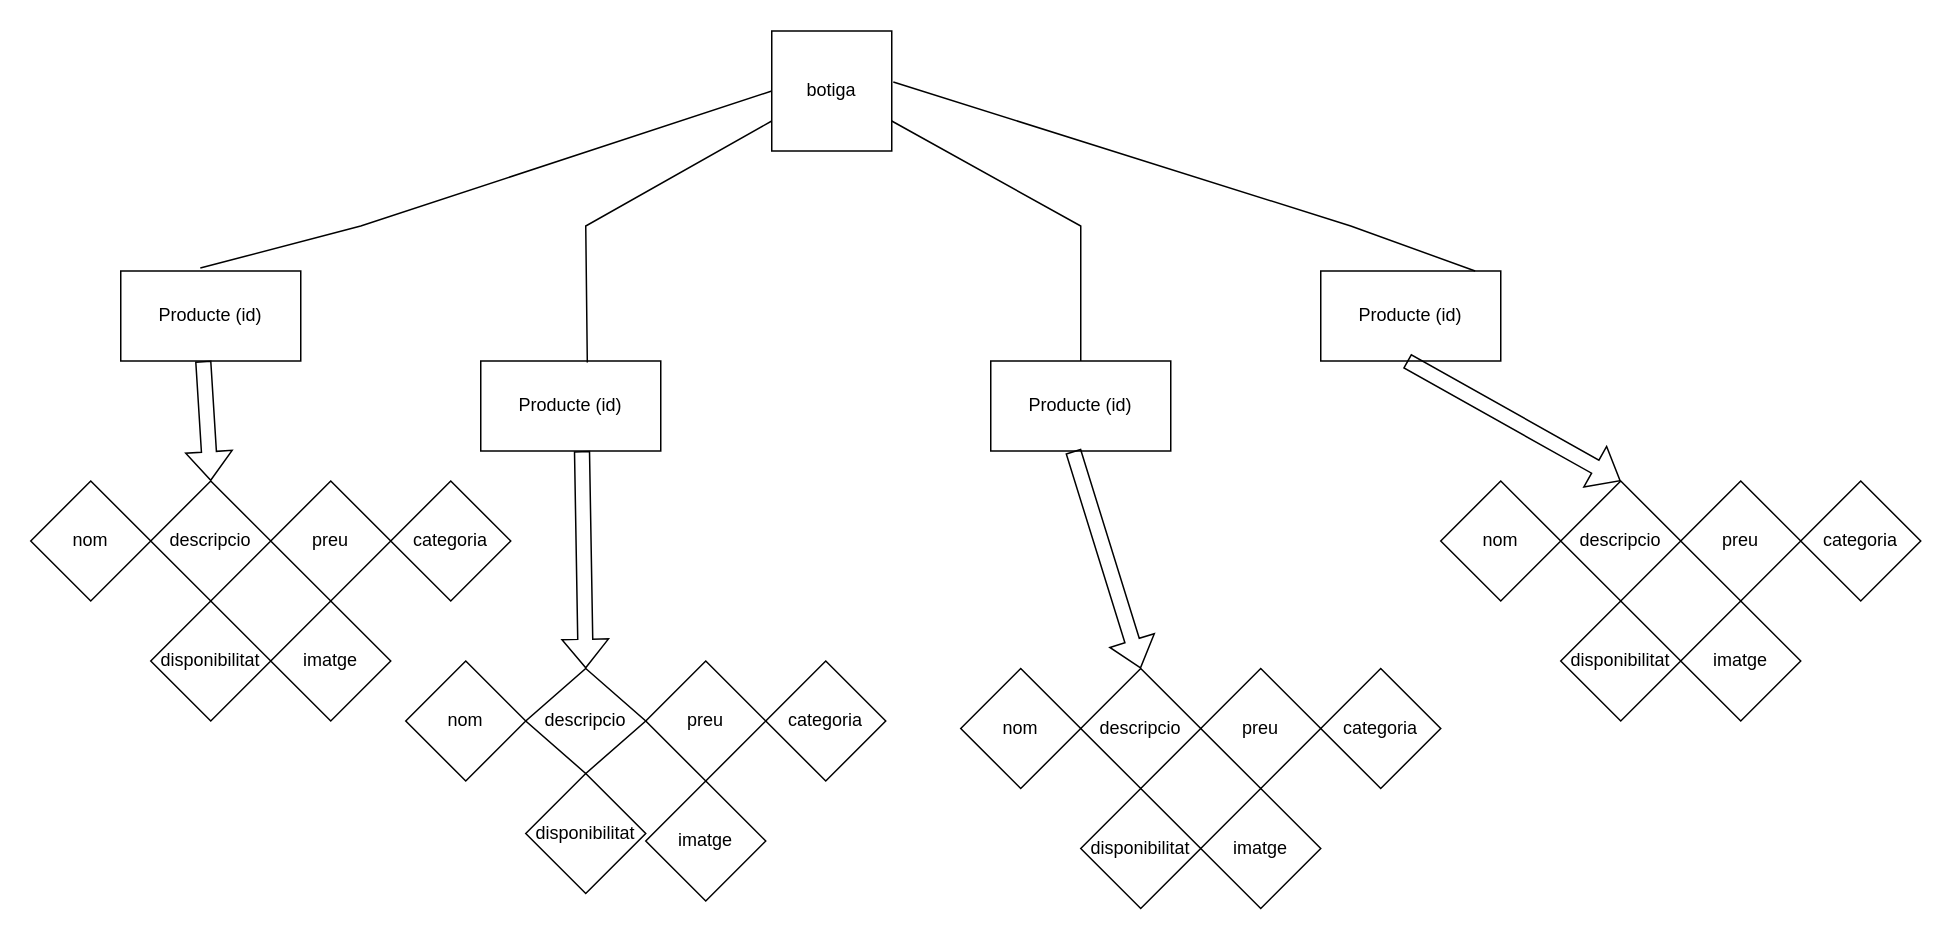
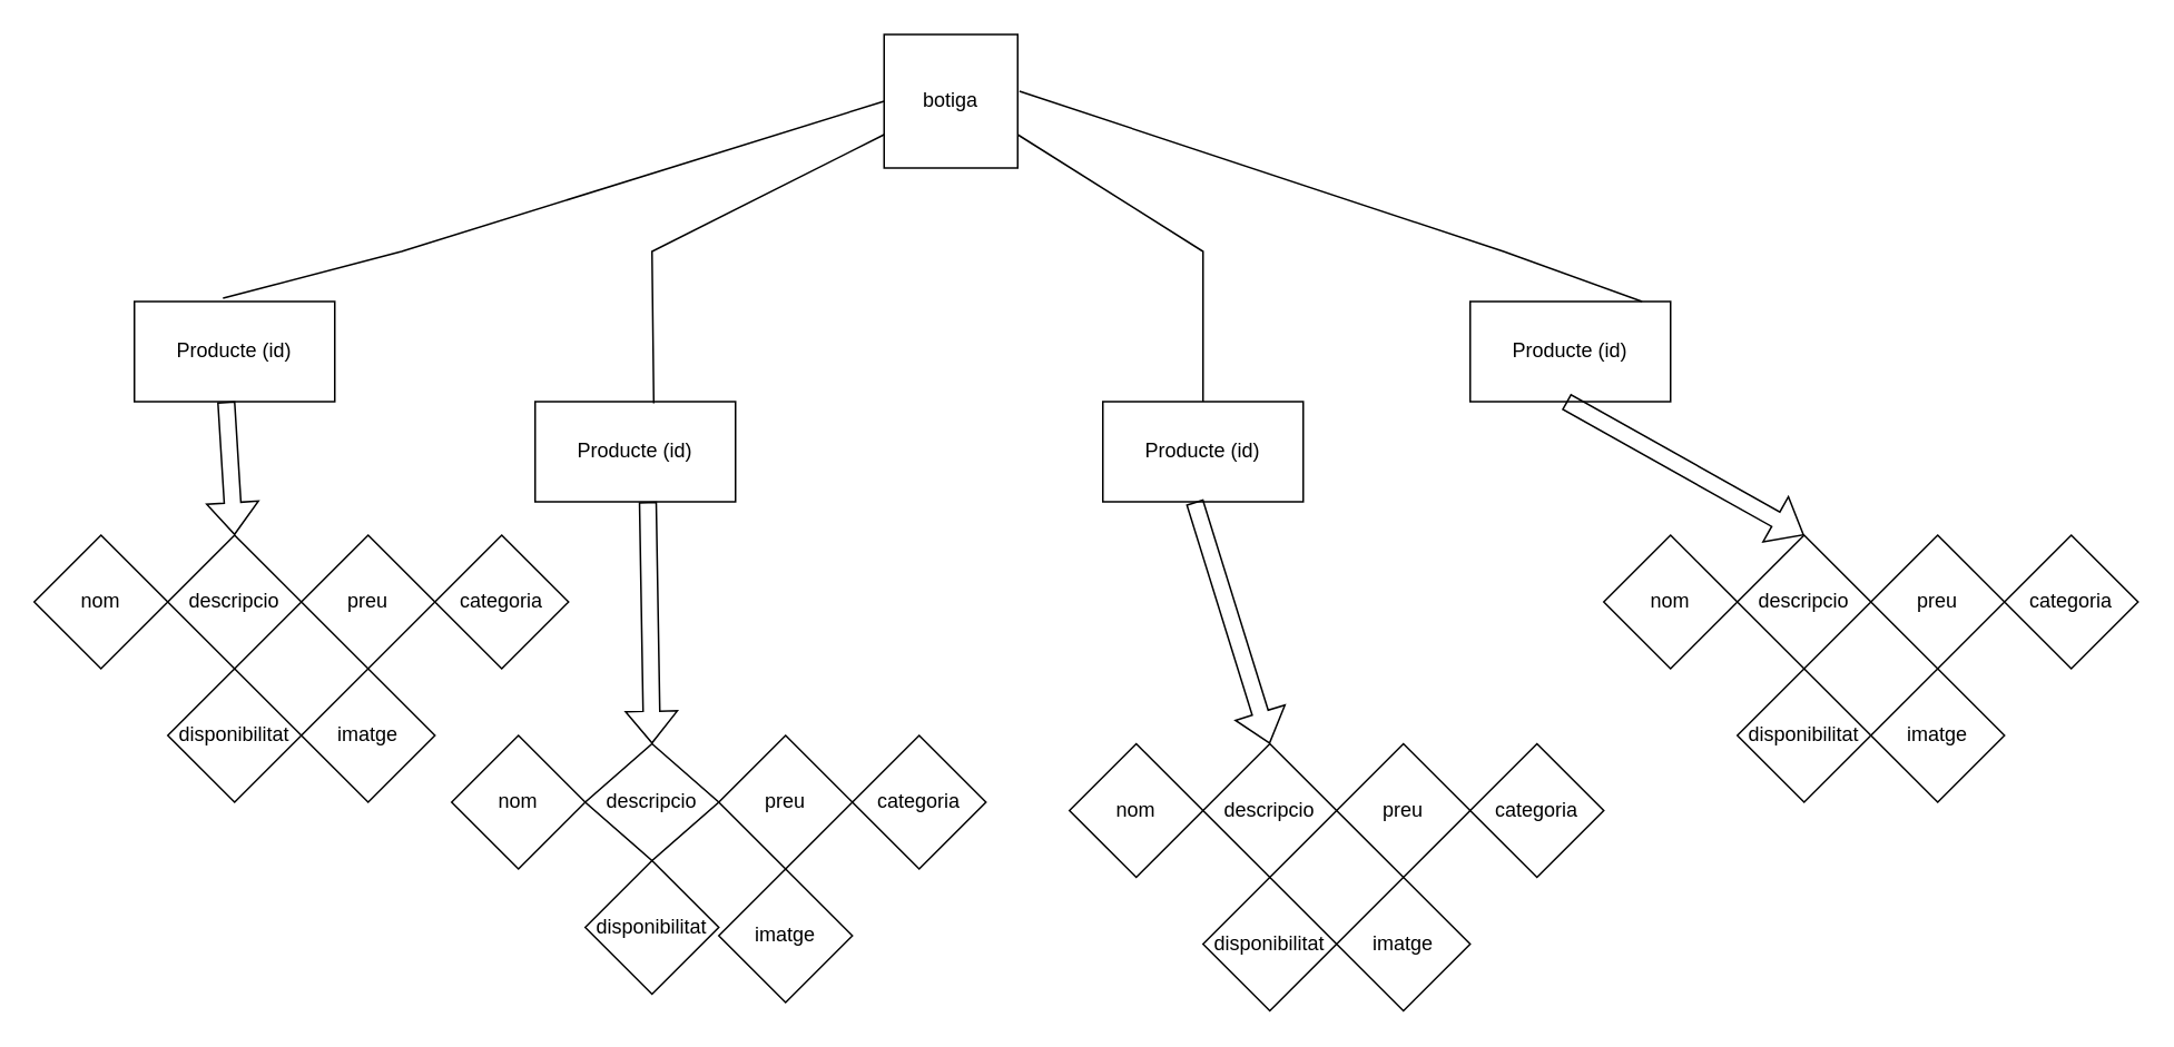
  <mxCell id="0" />
  <mxCell id="1" parent="0" />
  <mxCell id="2" value="Producte (id)" style="rounded=0;whiteSpace=wrap;html=1;" vertex="1" parent="1"><mxGeometry x="80" y="180" width="120" height="60" as="geometry" /></mxCell>
- <mxCell id="3" value="botiga" style="whiteSpace=wrap;html=1;aspect=fixed;" vertex="1" parent="1"><mxGeometry x="514" y="20" width="80" height="80" as="geometry" /></mxCell>
+ <mxCell id="3" value="botiga" style="whiteSpace=wrap;html=1;aspect=fixed;" vertex="1" parent="1"><mxGeometry x="529" y="20" width="80" height="80" as="geometry" /></mxCell>
  <mxCell id="4" value="Producte (id)" style="rounded=0;whiteSpace=wrap;html=1;" vertex="1" parent="1"><mxGeometry x="660" y="240" width="120" height="60" as="geometry" /></mxCell>
  <mxCell id="5" value="Producte (id)" style="rounded=0;whiteSpace=wrap;html=1;" vertex="1" parent="1"><mxGeometry x="880" y="180" width="120" height="60" as="geometry" /></mxCell>
  <mxCell id="6" value="Producte (id)" style="rounded=0;whiteSpace=wrap;html=1;" vertex="1" parent="1"><mxGeometry x="320" y="240" width="120" height="60" as="geometry" /></mxCell>
  <mxCell id="7" value="" style="endArrow=none;html=1;rounded=0;entryX=0;entryY=0.5;entryDx=0;entryDy=0;exitX=0.442;exitY=-0.033;exitDx=0;exitDy=0;exitPerimeter=0;" edge="1" parent="1" source="2" target="3"><mxGeometry width="50" height="50" relative="1" as="geometry"><mxPoint x="210" y="180" as="sourcePoint" /><mxPoint x="510" y="60" as="targetPoint" /><Array as="points"><mxPoint x="240" y="150" /></Array></mxGeometry></mxCell>
  <mxCell id="8" value="" style="endArrow=none;html=1;rounded=0;entryX=1.013;entryY=0.425;entryDx=0;entryDy=0;entryPerimeter=0;exitX=0.858;exitY=0;exitDx=0;exitDy=0;exitPerimeter=0;" edge="1" parent="1" source="5" target="3"><mxGeometry width="50" height="50" relative="1" as="geometry"><mxPoint x="870" y="180" as="sourcePoint" /><mxPoint x="1174" y="60" as="targetPoint" /><Array as="points"><mxPoint x="900" y="150" /></Array></mxGeometry></mxCell>
  <mxCell id="9" value="" style="endArrow=none;html=1;rounded=0;entryX=1;entryY=0.75;entryDx=0;entryDy=0;exitX=0.5;exitY=0;exitDx=0;exitDy=0;" edge="1" parent="1" source="4" target="3"><mxGeometry width="50" height="50" relative="1" as="geometry"><mxPoint x="760" y="178" as="sourcePoint" /><mxPoint x="994" y="60" as="targetPoint" /><Array as="points"><mxPoint x="720" y="150" /></Array></mxGeometry></mxCell>
  <mxCell id="10" value="" style="endArrow=none;html=1;rounded=0;exitX=0.592;exitY=0.017;exitDx=0;exitDy=0;exitPerimeter=0;entryX=0;entryY=0.75;entryDx=0;entryDy=0;" edge="1" parent="1" source="6" target="3"><mxGeometry width="50" height="50" relative="1" as="geometry"><mxPoint x="360" y="180" as="sourcePoint" /><mxPoint x="510" y="80" as="targetPoint" /><Array as="points"><mxPoint x="390" y="150" /></Array></mxGeometry></mxCell>
  <mxCell id="11" value="nom" style="rhombus;whiteSpace=wrap;html=1;" vertex="1" parent="1"><mxGeometry x="270" y="440" width="80" height="80" as="geometry" /></mxCell>
  <mxCell id="12" value="nom" style="rhombus;whiteSpace=wrap;html=1;" vertex="1" parent="1"><mxGeometry x="20" y="320" width="80" height="80" as="geometry" /></mxCell>
  <mxCell id="13" value="nom" style="rhombus;whiteSpace=wrap;html=1;" vertex="1" parent="1"><mxGeometry x="640" y="445" width="80" height="80" as="geometry" /></mxCell>
  <mxCell id="14" value="nom" style="rhombus;whiteSpace=wrap;html=1;" vertex="1" parent="1"><mxGeometry x="960" y="320" width="80" height="80" as="geometry" /></mxCell>
  <mxCell id="15" value="descripcio" style="rhombus;whiteSpace=wrap;html=1;" vertex="1" parent="1"><mxGeometry x="100" y="320" width="80" height="80" as="geometry" /></mxCell>
  <mxCell id="16" value="preu" style="rhombus;whiteSpace=wrap;html=1;" vertex="1" parent="1"><mxGeometry x="800" y="445" width="80" height="80" as="geometry" /></mxCell>
  <mxCell id="17" value="descripcio" style="rhombus;whiteSpace=wrap;html=1;" vertex="1" parent="1"><mxGeometry x="720" y="445" width="80" height="80" as="geometry" /></mxCell>
  <mxCell id="18" value="descripcio" style="rhombus;whiteSpace=wrap;html=1;" vertex="1" parent="1"><mxGeometry x="350" y="445" width="80" height="70" as="geometry" /></mxCell>
  <mxCell id="19" value="descripcio" style="rhombus;whiteSpace=wrap;html=1;" vertex="1" parent="1"><mxGeometry x="1040" y="320" width="80" height="80" as="geometry" /></mxCell>
  <mxCell id="20" value="preu" style="rhombus;whiteSpace=wrap;html=1;" vertex="1" parent="1"><mxGeometry x="180" y="320" width="80" height="80" as="geometry" /></mxCell>
  <mxCell id="21" value="categoria" style="rhombus;whiteSpace=wrap;html=1;" vertex="1" parent="1"><mxGeometry x="260" y="320" width="80" height="80" as="geometry" /></mxCell>
  <mxCell id="22" value="preu" style="rhombus;whiteSpace=wrap;html=1;" vertex="1" parent="1"><mxGeometry x="1120" y="320" width="80" height="80" as="geometry" /></mxCell>
  <mxCell id="23" value="preu" style="rhombus;whiteSpace=wrap;html=1;" vertex="1" parent="1"><mxGeometry x="430" y="440" width="80" height="80" as="geometry" /></mxCell>
  <mxCell id="24" value="categoria" style="rhombus;whiteSpace=wrap;html=1;" vertex="1" parent="1"><mxGeometry x="510" y="440" width="80" height="80" as="geometry" /></mxCell>
  <mxCell id="25" value="disponibilitat" style="rhombus;whiteSpace=wrap;html=1;" vertex="1" parent="1"><mxGeometry x="720" y="525" width="80" height="80" as="geometry" /></mxCell>
  <mxCell id="26" value="categoria" style="rhombus;whiteSpace=wrap;html=1;" vertex="1" parent="1"><mxGeometry x="880" y="445" width="80" height="80" as="geometry" /></mxCell>
  <mxCell id="27" value="categoria" style="rhombus;whiteSpace=wrap;html=1;" vertex="1" parent="1"><mxGeometry x="1200" y="320" width="80" height="80" as="geometry" /></mxCell>
  <mxCell id="28" value="disponibilitat" style="rhombus;whiteSpace=wrap;html=1;" vertex="1" parent="1"><mxGeometry x="100" y="400" width="80" height="80" as="geometry" /></mxCell>
  <mxCell id="29" value="disponibilitat" style="rhombus;whiteSpace=wrap;html=1;" vertex="1" parent="1"><mxGeometry x="1040" y="400" width="80" height="80" as="geometry" /></mxCell>
  <mxCell id="30" value="disponibilitat" style="rhombus;whiteSpace=wrap;html=1;" vertex="1" parent="1"><mxGeometry x="350" y="515" width="80" height="80" as="geometry" /></mxCell>
  <mxCell id="31" value="imatge" style="rhombus;whiteSpace=wrap;html=1;" vertex="1" parent="1"><mxGeometry x="430" y="520" width="80" height="80" as="geometry" /></mxCell>
  <mxCell id="32" value="imatge" style="rhombus;whiteSpace=wrap;html=1;" vertex="1" parent="1"><mxGeometry x="180" y="400" width="80" height="80" as="geometry" /></mxCell>
  <mxCell id="33" value="imatge" style="rhombus;whiteSpace=wrap;html=1;" vertex="1" parent="1"><mxGeometry x="1120" y="400" width="80" height="80" as="geometry" /></mxCell>
  <mxCell id="34" value="imatge" style="rhombus;whiteSpace=wrap;html=1;" vertex="1" parent="1"><mxGeometry x="800" y="525" width="80" height="80" as="geometry" /></mxCell>
  <mxCell id="35" value="" style="shape=flexArrow;endArrow=classic;html=1;rounded=0;entryX=0.5;entryY=0;entryDx=0;entryDy=0;" edge="1" parent="1" target="15"><mxGeometry width="50" height="50" relative="1" as="geometry"><mxPoint x="135" y="240" as="sourcePoint" /><mxPoint x="145" y="310" as="targetPoint" /></mxGeometry></mxCell>
  <mxCell id="36" value="" style="shape=flexArrow;endArrow=classic;html=1;rounded=0;entryX=0.5;entryY=0;entryDx=0;entryDy=0;" edge="1" parent="1" target="19"><mxGeometry width="50" height="50" relative="1" as="geometry"><mxPoint x="937.5" y="240" as="sourcePoint" /><mxPoint x="942.5" y="320" as="targetPoint" /></mxGeometry></mxCell>
  <mxCell id="37" value="" style="shape=flexArrow;endArrow=classic;html=1;rounded=0;entryX=0.5;entryY=0;entryDx=0;entryDy=0;" edge="1" parent="1" target="17"><mxGeometry width="50" height="50" relative="1" as="geometry"><mxPoint x="715" y="300" as="sourcePoint" /><mxPoint x="720" y="380" as="targetPoint" /></mxGeometry></mxCell>
  <mxCell id="38" value="" style="shape=flexArrow;endArrow=classic;html=1;rounded=0;entryX=0.5;entryY=0;entryDx=0;entryDy=0;" edge="1" parent="1" target="18"><mxGeometry width="50" height="50" relative="1" as="geometry"><mxPoint x="387.5" y="300" as="sourcePoint" /><mxPoint x="392.5" y="380" as="targetPoint" /></mxGeometry></mxCell>
